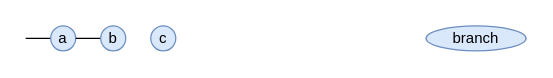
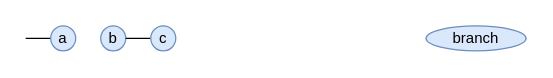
  <mxCell id="0" />
  <mxCell id="1" parent="0" />
  <mxCell id="2" value="branch" style="ellipse;whiteSpace=wrap;html=1;fillColor=#dae8fc;strokeColor=#6c8ebf;" parent="1" vertex="1"><mxGeometry x="340" y="20" width="80" height="20" as="geometry" /></mxCell>
  <mxCell id="3" value="" style="endArrow=none;html=1;rounded=1;entryX=0;entryY=0.5;entryDx=0;entryDy=0;" edge="1" parent="1" target="4"><mxGeometry width="50" height="50" relative="1" as="geometry"><mxPoint x="20" y="30" as="sourcePoint" /><mxPoint x="40" y="30" as="targetPoint" /></mxGeometry></mxCell>
  <mxCell id="4" value="a" style="ellipse;whiteSpace=wrap;html=1;fillColor=#dae8fc;strokeColor=#6c8ebf;" vertex="1" parent="1"><mxGeometry x="40" y="20" width="20" height="20" as="geometry" /></mxCell>
- <mxCell id="5" value="" style="endArrow=none;html=1;rounded=1;exitX=1;exitY=0.5;exitDx=0;exitDy=0;entryX=0;entryY=0.5;entryDx=0;entryDy=0;" edge="1" parent="1" source="4" target="6"><mxGeometry width="50" height="50" relative="1" as="geometry"><mxPoint x="60" y="30" as="sourcePoint" /><mxPoint x="80" y="30" as="targetPoint" /></mxGeometry></mxCell>
  <mxCell id="6" value="b" style="ellipse;whiteSpace=wrap;html=1;fillColor=#dae8fc;strokeColor=#6c8ebf;" vertex="1" parent="1"><mxGeometry x="80" y="20" width="20" height="20" as="geometry" /></mxCell>
+ <mxCell id="7" value="" style="endArrow=none;html=1;rounded=1;exitX=1;exitY=0.5;exitDx=0;exitDy=0;entryX=0;entryY=0.5;entryDx=0;entryDy=0;" edge="1" parent="1" source="6" target="8"><mxGeometry width="50" height="50" relative="1" as="geometry"><mxPoint x="100" y="30" as="sourcePoint" /><mxPoint x="120" y="30" as="targetPoint" /></mxGeometry></mxCell>
  <mxCell id="8" value="c" style="ellipse;whiteSpace=wrap;html=1;fillColor=#dae8fc;strokeColor=#6c8ebf;" vertex="1" parent="1"><mxGeometry x="120" y="20" width="20" height="20" as="geometry" /></mxCell>
